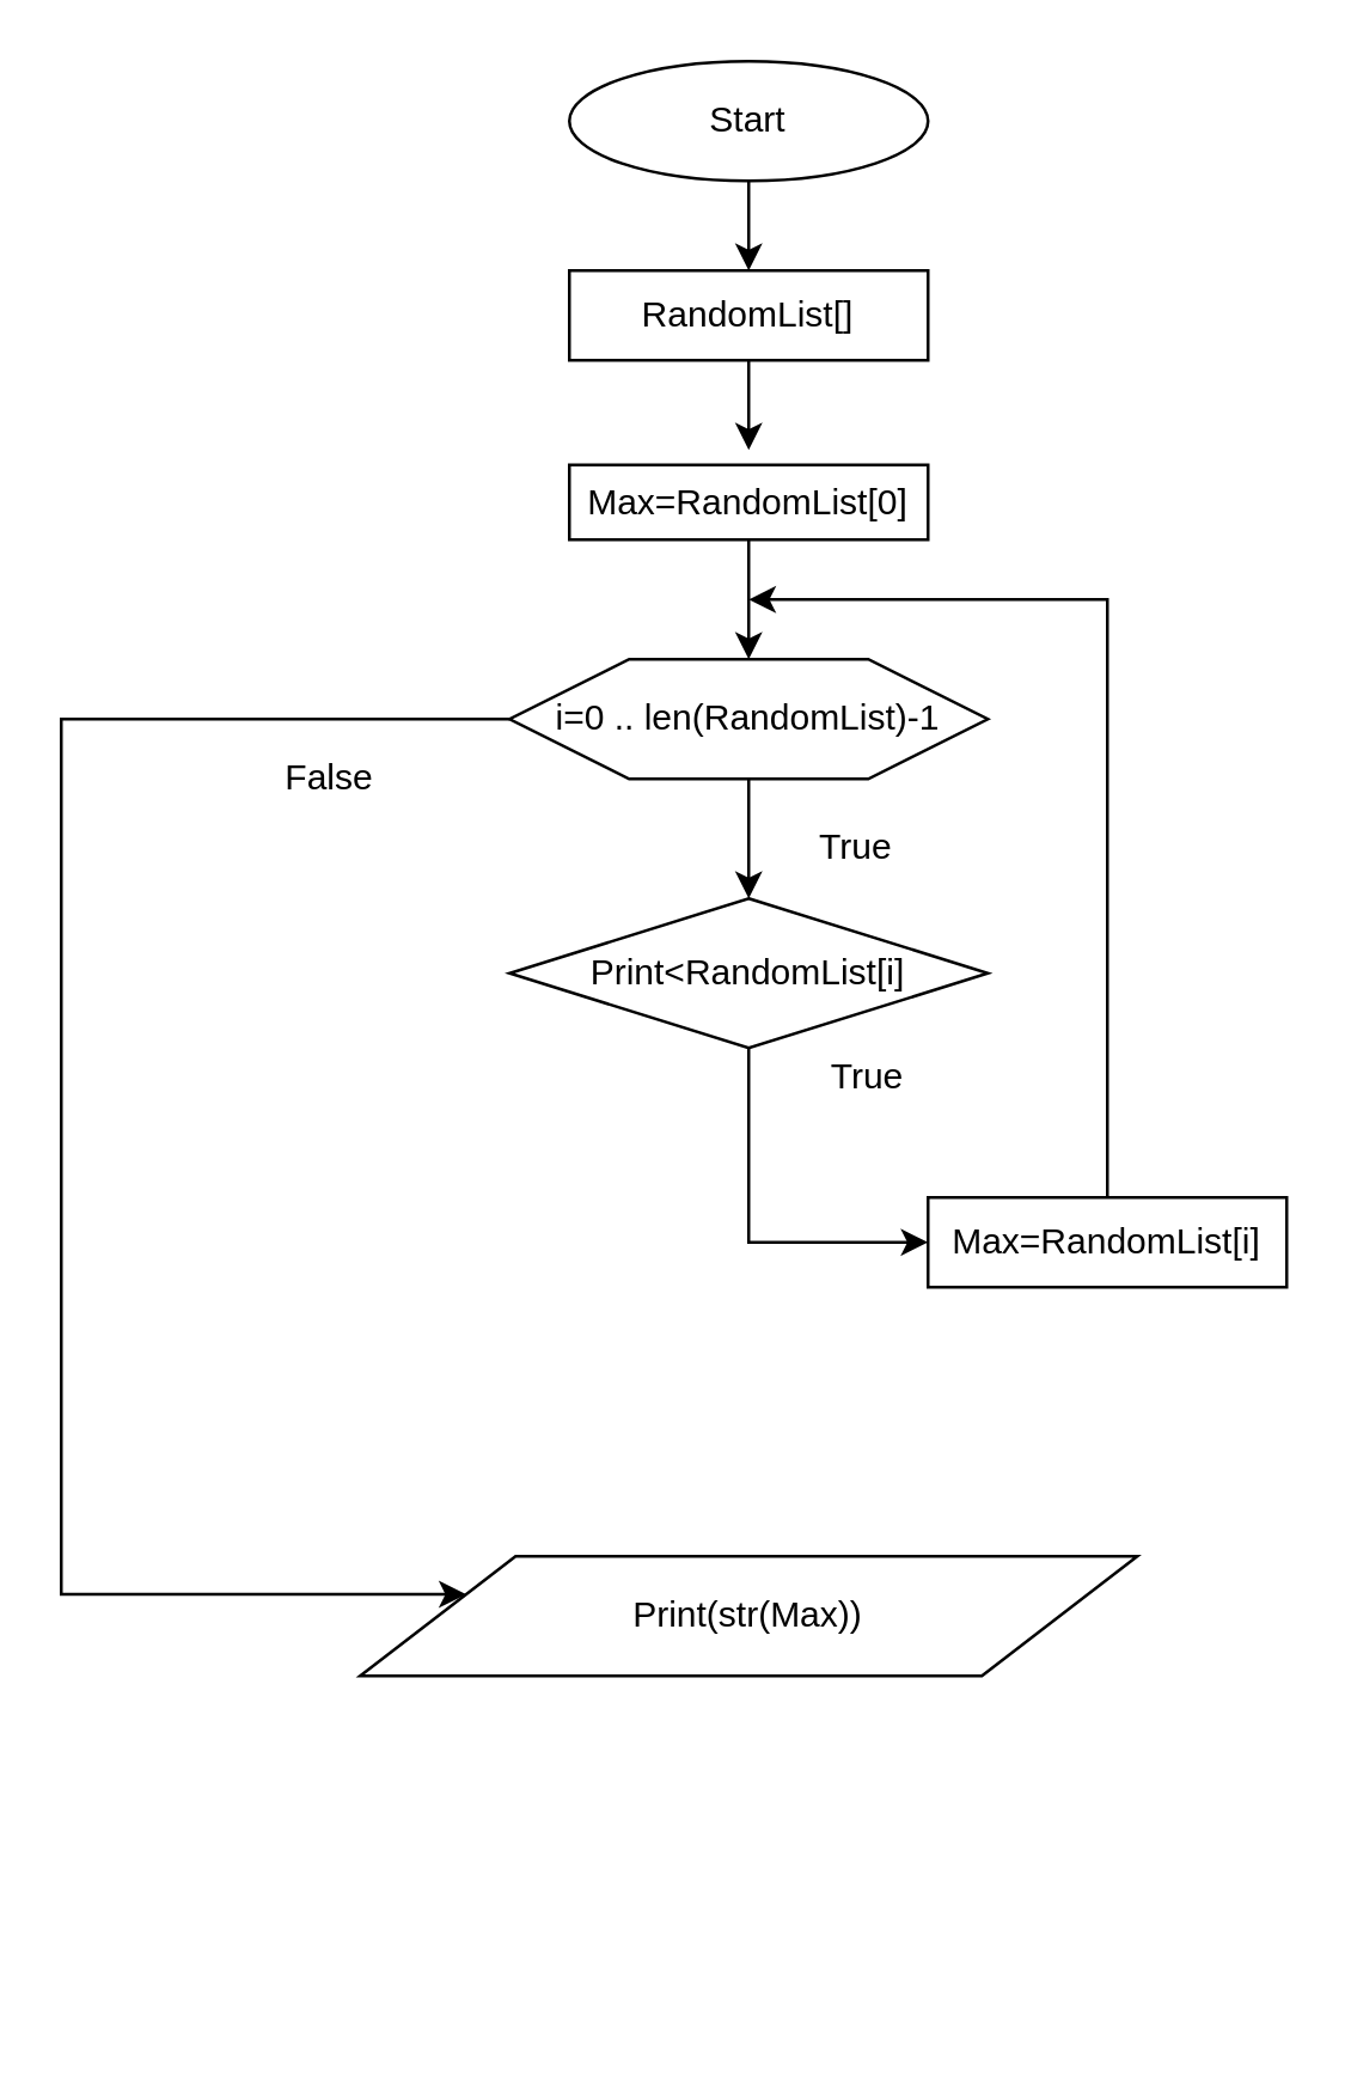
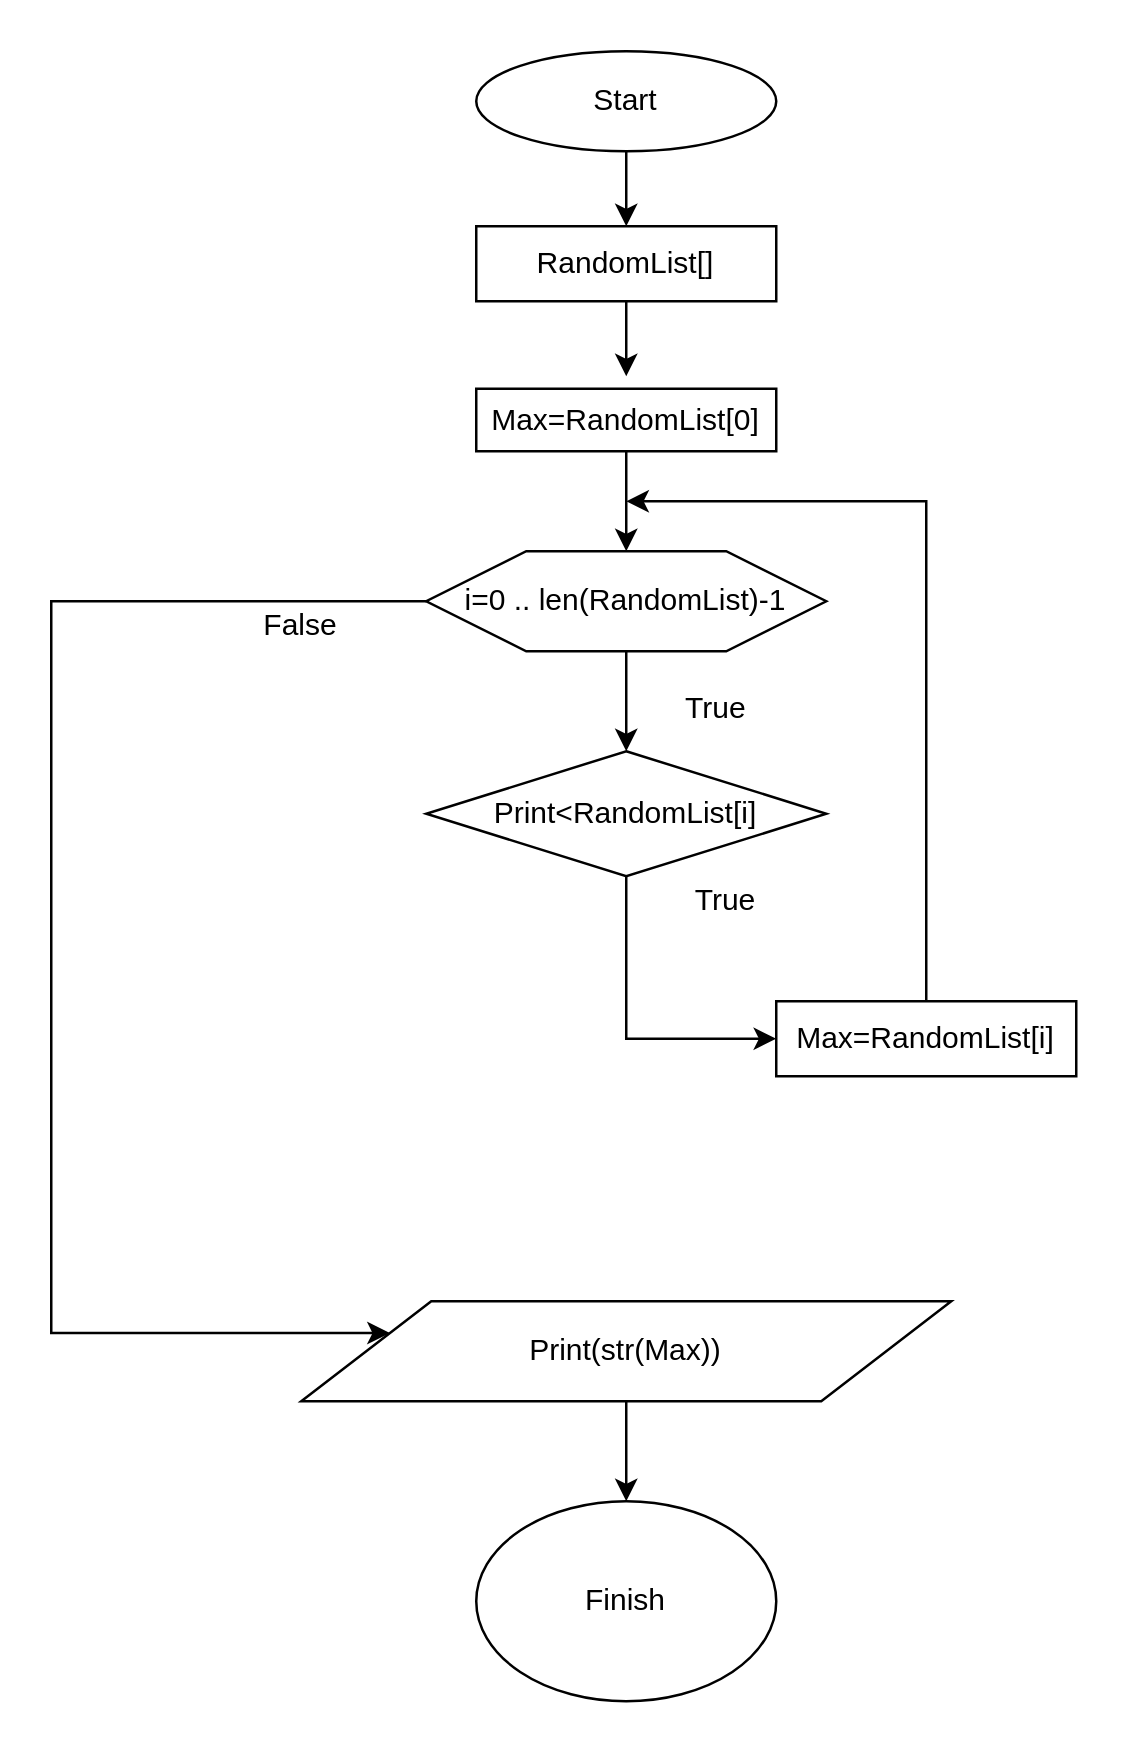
  <mxCell id="0" />
  <mxCell id="1" parent="0" />
  <mxCell id="2" value="Start" style="ellipse;whiteSpace=wrap;html=1;" parent="1" vertex="1"><mxGeometry x="190" y="20" width="120" height="40" as="geometry" /></mxCell>
  <mxCell id="3" value="" style="endArrow=classic;html=1;exitX=0.5;exitY=1;exitDx=0;exitDy=0;entryX=0.5;entryY=0;entryDx=0;entryDy=0;" parent="1" source="2" target="5" edge="1"><mxGeometry width="50" height="50" relative="1" as="geometry"><mxPoint x="176" y="130" as="sourcePoint" /><mxPoint x="260" y="80" as="targetPoint" /></mxGeometry></mxCell>
  <mxCell id="4" style="edgeStyle=orthogonalEdgeStyle;rounded=0;orthogonalLoop=1;jettySize=auto;html=1;exitX=0.5;exitY=1;exitDx=0;exitDy=0;" parent="1" source="5" edge="1"><mxGeometry relative="1" as="geometry"><mxPoint x="250" y="150" as="targetPoint" /></mxGeometry></mxCell>
  <mxCell id="5" value="RandomList[]" style="rounded=0;whiteSpace=wrap;html=1;" parent="1" vertex="1"><mxGeometry x="190" y="90" width="120" height="30" as="geometry" /></mxCell>
  <mxCell id="6" style="edgeStyle=orthogonalEdgeStyle;rounded=0;orthogonalLoop=1;jettySize=auto;html=1;entryX=0;entryY=0.25;entryDx=0;entryDy=0;" parent="1" source="7" target="17" edge="1"><mxGeometry relative="1" as="geometry"><mxPoint x="70" y="570" as="targetPoint" /><Array as="points"><mxPoint x="20" y="240" /><mxPoint x="20" y="533" /></Array></mxGeometry></mxCell>
  <mxCell id="7" value="i=0 .. len(RandomList)-1" style="shape=hexagon;perimeter=hexagonPerimeter2;whiteSpace=wrap;html=1;" parent="1" vertex="1"><mxGeometry x="170" y="220" width="160" height="40" as="geometry" /></mxCell>
  <mxCell id="8" style="edgeStyle=orthogonalEdgeStyle;rounded=0;orthogonalLoop=1;jettySize=auto;html=1;exitX=0.5;exitY=1;exitDx=0;exitDy=0;" parent="1" source="9" edge="1"><mxGeometry relative="1" as="geometry"><mxPoint x="250" y="220" as="targetPoint" /></mxGeometry></mxCell>
  <mxCell id="9" value="Max=RandomList[0]" style="rounded=0;whiteSpace=wrap;html=1;" parent="1" vertex="1"><mxGeometry x="190" y="155" width="120" height="25" as="geometry" /></mxCell>
  <mxCell id="10" style="edgeStyle=orthogonalEdgeStyle;rounded=0;orthogonalLoop=1;jettySize=auto;html=1;entryX=0;entryY=0.5;entryDx=0;entryDy=0;" parent="1" source="11" target="14" edge="1"><mxGeometry relative="1" as="geometry" /></mxCell>
  <mxCell id="11" value="Print&amp;lt;RandomList[i]" style="rhombus;whiteSpace=wrap;html=1;" parent="1" vertex="1"><mxGeometry x="170" y="300" width="160" height="50" as="geometry" /></mxCell>
  <mxCell id="12" value="" style="edgeStyle=orthogonalEdgeStyle;rounded=0;orthogonalLoop=1;jettySize=auto;html=1;" parent="1" source="7" target="11" edge="1"><mxGeometry relative="1" as="geometry" /></mxCell>
  <mxCell id="13" style="edgeStyle=orthogonalEdgeStyle;rounded=0;orthogonalLoop=1;jettySize=auto;html=1;" parent="1" source="14" edge="1"><mxGeometry relative="1" as="geometry"><mxPoint x="250" y="200" as="targetPoint" /><Array as="points"><mxPoint x="370" y="200" /></Array></mxGeometry></mxCell>
  <mxCell id="14" value="Max=RandomList[i]" style="rounded=0;whiteSpace=wrap;html=1;" parent="1" vertex="1"><mxGeometry x="310" y="400" width="120" height="30" as="geometry" /></mxCell>
  <mxCell id="15" value="True" style="text;html=1;strokeColor=none;fillColor=none;align=center;verticalAlign=middle;whiteSpace=wrap;rounded=0;" parent="1" vertex="1"><mxGeometry x="270" y="350" width="40" height="20" as="geometry" /></mxCell>
+ <mxCell id="16" style="edgeStyle=orthogonalEdgeStyle;rounded=0;orthogonalLoop=1;jettySize=auto;html=1;" parent="1" source="17" target="18" edge="1"><mxGeometry relative="1" as="geometry"><mxPoint x="250" y="610" as="targetPoint" /></mxGeometry></mxCell>
  <mxCell id="17" value="Print(str(Max))" style="shape=parallelogram;perimeter=parallelogramPerimeter;whiteSpace=wrap;html=1;" parent="1" vertex="1"><mxGeometry x="120" y="520" width="260" height="40" as="geometry" /></mxCell>
- <mxCell id="19" value="False" style="text;html=1;strokeColor=none;fillColor=none;align=center;verticalAlign=middle;whiteSpace=wrap;rounded=0;" parent="1" vertex="1"><mxGeometry x="90" y="250" width="40" height="20" as="geometry" /></mxCell>
+ <mxCell id="18" value="Finish" style="ellipse;whiteSpace=wrap;html=1;" parent="1" vertex="1"><mxGeometry x="190" y="600" width="120" height="80" as="geometry" /></mxCell>
+ <mxCell id="19" value="False" style="text;html=1;strokeColor=none;fillColor=none;align=center;verticalAlign=middle;whiteSpace=wrap;rounded=0;" parent="1" vertex="1"><mxGeometry x="100" y="240" width="40" height="20" as="geometry" /></mxCell>
  <mxCell id="20" value="True" style="text;html=1;resizable=0;points=[];autosize=1;align=left;verticalAlign=top;spacingTop=-4;" parent="1" vertex="1"><mxGeometry x="272" y="273" width="40" height="20" as="geometry" /></mxCell>
